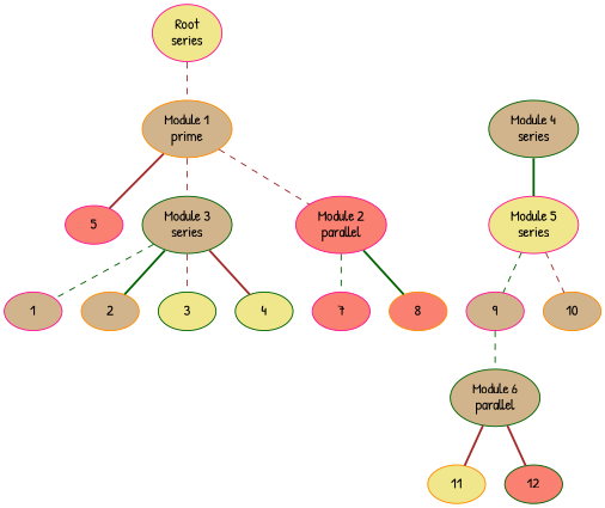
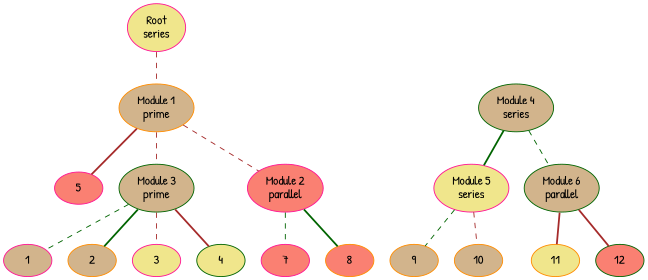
  graph {
    fontname="Patrick Hand"
    node [color=deeppink fillcolor=tan fontname="Patrick Hand" style=filled]
    edge [color=brown fontname="Patrick Hand" style=dashed]
    Root [fillcolor=khaki label="\N\nseries"]
    "Module 1" [color=darkorange label="\N\nprime"]
    5 [fillcolor=salmon]
-   "Module 3" [color=darkgreen label="\N\nseries"]
+   "Module 3" [color=darkgreen label="\N\nprime"]
    "Module 2" [fillcolor=salmon label="\N\nparallel"]
    1
    2 [color=darkorange]
-   3 [color=darkgreen fillcolor=khaki]
+   3 [fillcolor=khaki]
    4 [color=darkgreen fillcolor=khaki]
    7 [fillcolor=salmon]
    8 [color=darkorange fillcolor=salmon]
    "Module 4" [color=darkgreen label="\N\nseries"]
    "Module 5" [fillcolor=khaki label="\N\nseries"]
    "Module 6" [color=darkgreen label="\N\nparallel"]
-   9
+   9 [color=darkorange]
    10 [color=darkorange]
    11 [color=darkorange fillcolor=khaki]
    12 [color=darkgreen fillcolor=salmon]
    subgraph sub_1 {
      rank=source
      Root
    }
    Root -- "Module 1"
    "Module 1" -- 5 [style=bold]
    "Module 1" -- "Module 3"
    "Module 1" -- "Module 2"
    "Module 3" -- 1 [color=darkgreen]
    "Module 3" -- 2 [color=darkgreen style=bold]
    "Module 3" -- 3
    "Module 3" -- 4 [style=bold]
    "Module 2" -- 7 [color=darkgreen]
    "Module 2" -- 8 [color=darkgreen style=bold]
    "Module 4" -- "Module 5" [color=darkgreen style=bold]
-   9 -- "Module 6" [color=darkgreen]
+   "Module 4" -- "Module 6" [color=darkgreen]
    "Module 5" -- 9 [color=darkgreen]
    "Module 5" -- 10
    "Module 6" -- 11 [style=bold]
    "Module 6" -- 12 [style=bold]
  }
